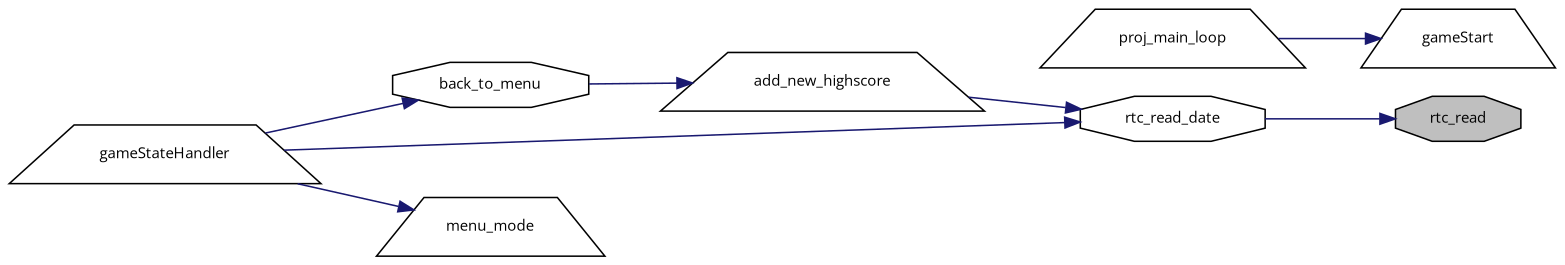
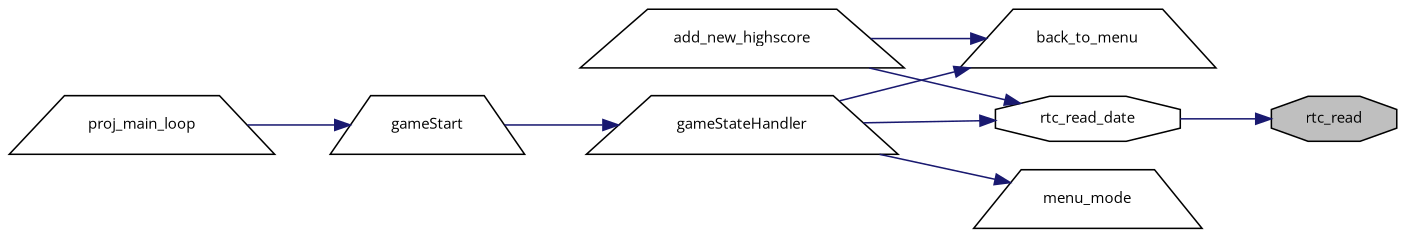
  digraph {
    fontname="Open Sans"
    rankdir=RL
    node [color=black fillcolor=white fontname="Open Sans" fontsize=10 shape=trapezium style=filled]
    edge [color=midnightblue dir=back fontname="Open Sans" fontsize=10 labelfontname=Helvetica labelfontsize=10 style=solid]
    n1 [fillcolor=grey75 fontcolor=black height=0.2 label=rtc_read shape=octagon width=0.4]
    n2 [height=0.2 label=rtc_read_date shape=octagon width=0.4]
    n3 [height=0.2 label=add_new_highscore width=0.4]
    n4 [height=0.2 label=gameStateHandler width=0.4]
-   n5 [height=0.2 label=back_to_menu shape=octagon width=0.4]
+   n5 [height=0.2 label=back_to_menu width=0.4]
    n6 [height=0.2 label=menu_mode width=0.4]
    n7 [height=0.2 label=gameStart width=0.4]
    n8 [height=0.2 label=proj_main_loop width=0.4]
    n1 -> n2
    n2 -> n3
    n2 -> n4
-   n3 -> n5
+   n5 -> n3
+   n4 -> n7
    n5 -> n4
    n6 -> n4
    n7 -> n8
  }
